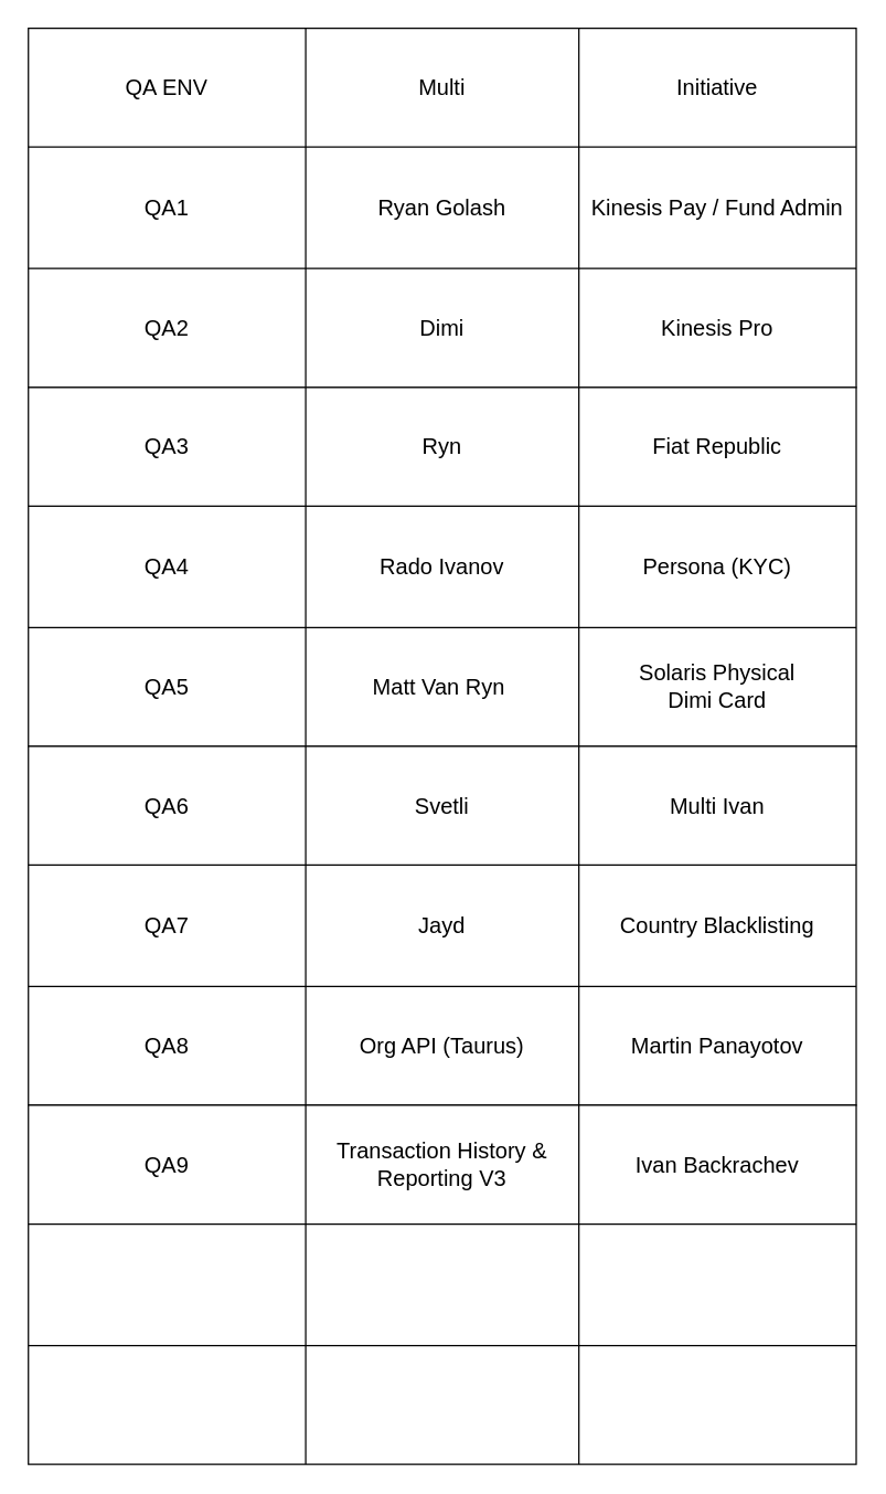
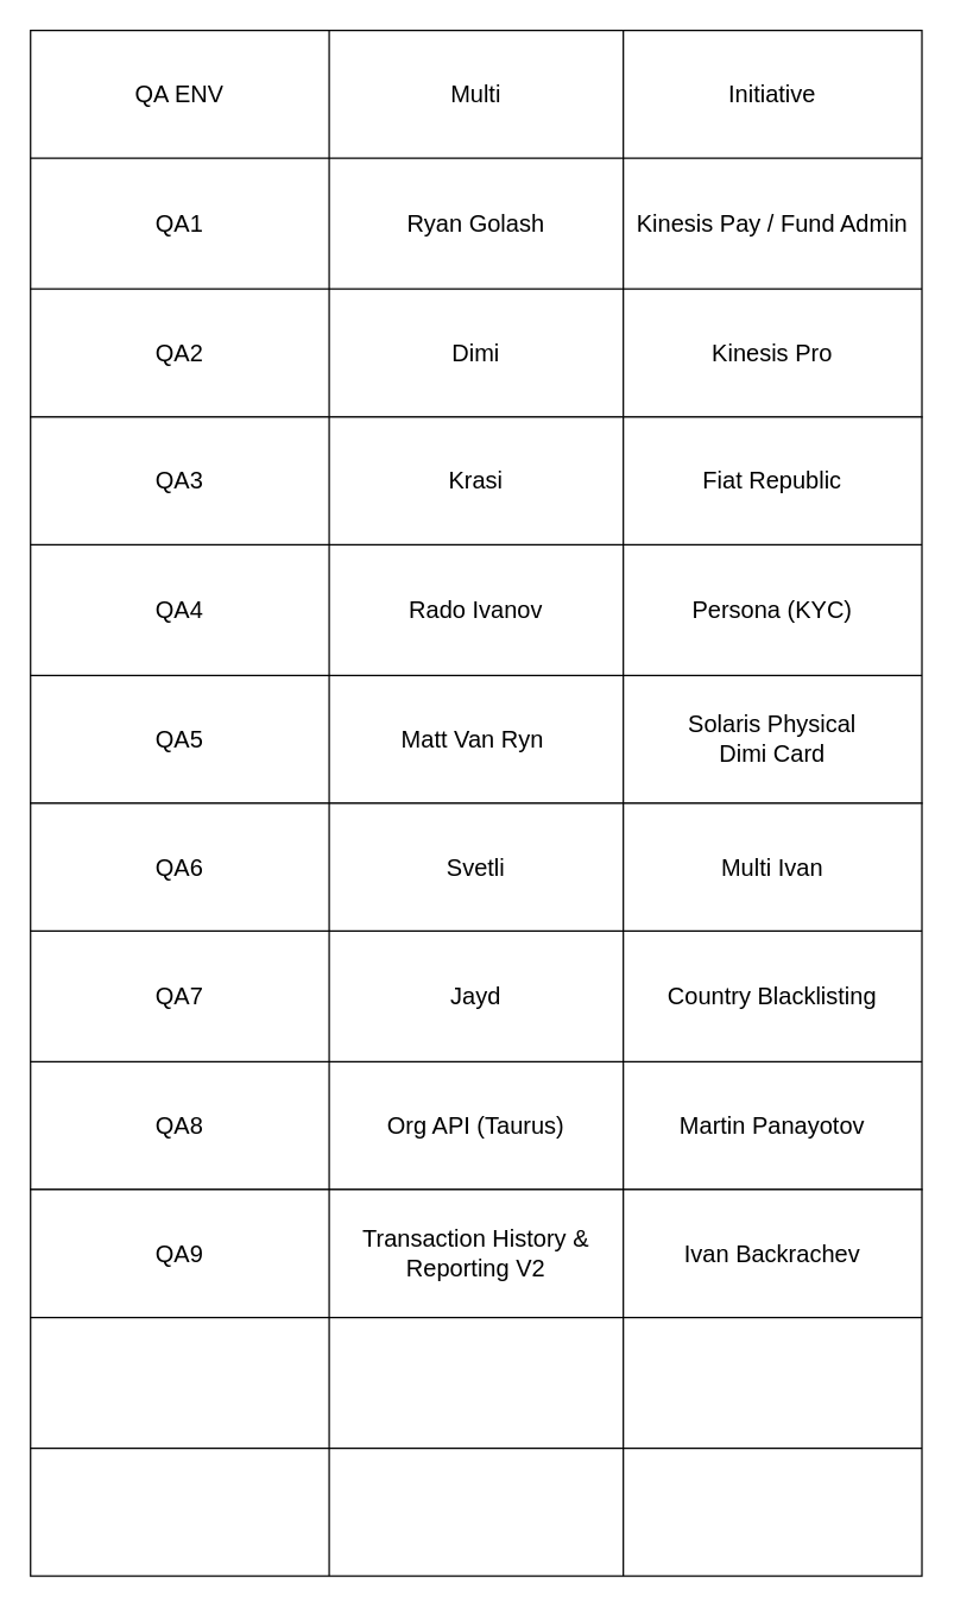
  <mxCell id="0" />
  <mxCell id="1" parent="0" />
  <mxCell id="2" value="" style="shape=table;startSize=0;container=1;collapsible=0;childLayout=tableLayout;fontSize=16;" vertex="1" parent="1"><mxGeometry x="20" y="20" width="600" height="260" as="geometry" /></mxCell>
  <mxCell id="3" value="" style="shape=tableRow;horizontal=0;startSize=0;swimlaneHead=0;swimlaneBody=0;strokeColor=inherit;top=0;left=0;bottom=0;right=0;collapsible=0;dropTarget=0;fillColor=none;points=[[0,0.5],[1,0.5]];portConstraint=eastwest;fontSize=16;" vertex="1" parent="2"><mxGeometry width="600" height="86" as="geometry" /></mxCell>
  <mxCell id="4" value="QA ENV" style="shape=partialRectangle;html=1;whiteSpace=wrap;connectable=0;strokeColor=inherit;overflow=hidden;fillColor=none;top=0;left=0;bottom=0;right=0;pointerEvents=1;fontSize=16;" vertex="1" parent="3"><mxGeometry width="201" height="86" as="geometry"><mxRectangle width="201" height="86" as="alternateBounds" /></mxGeometry></mxCell>
  <mxCell id="5" value="Multi" style="shape=partialRectangle;html=1;whiteSpace=wrap;connectable=0;strokeColor=inherit;overflow=hidden;fillColor=none;top=0;left=0;bottom=0;right=0;pointerEvents=1;fontSize=16;" vertex="1" parent="3"><mxGeometry x="201" width="198" height="86" as="geometry"><mxRectangle width="198" height="86" as="alternateBounds" /></mxGeometry></mxCell>
  <mxCell id="6" value="Initiative" style="shape=partialRectangle;html=1;whiteSpace=wrap;connectable=0;strokeColor=inherit;overflow=hidden;fillColor=none;top=0;left=0;bottom=0;right=0;pointerEvents=1;fontSize=16;" vertex="1" parent="3"><mxGeometry x="399" width="201" height="86" as="geometry"><mxRectangle width="201" height="86" as="alternateBounds" /></mxGeometry></mxCell>
  <mxCell id="7" value="" style="shape=tableRow;horizontal=0;startSize=0;swimlaneHead=0;swimlaneBody=0;strokeColor=inherit;top=0;left=0;bottom=0;right=0;collapsible=0;dropTarget=0;fillColor=none;points=[[0,0.5],[1,0.5]];portConstraint=eastwest;fontSize=16;" vertex="1" parent="2"><mxGeometry y="86" width="600" height="88" as="geometry" /></mxCell>
  <mxCell id="8" value="QA1" style="shape=partialRectangle;html=1;whiteSpace=wrap;connectable=0;strokeColor=inherit;overflow=hidden;fillColor=none;top=0;left=0;bottom=0;right=0;pointerEvents=1;fontSize=16;" vertex="1" parent="7"><mxGeometry width="201" height="88" as="geometry"><mxRectangle width="201" height="88" as="alternateBounds" /></mxGeometry></mxCell>
  <mxCell id="9" value="Ryan Golash" style="shape=partialRectangle;html=1;whiteSpace=wrap;connectable=0;strokeColor=inherit;overflow=hidden;fillColor=none;top=0;left=0;bottom=0;right=0;pointerEvents=1;fontSize=16;" vertex="1" parent="7"><mxGeometry x="201" width="198" height="88" as="geometry"><mxRectangle width="198" height="88" as="alternateBounds" /></mxGeometry></mxCell>
  <mxCell id="10" value="Kinesis Pay / Fund Admin" style="shape=partialRectangle;html=1;whiteSpace=wrap;connectable=0;strokeColor=inherit;overflow=hidden;fillColor=none;top=0;left=0;bottom=0;right=0;pointerEvents=1;fontSize=16;" vertex="1" parent="7"><mxGeometry x="399" width="201" height="88" as="geometry"><mxRectangle width="201" height="88" as="alternateBounds" /></mxGeometry></mxCell>
  <mxCell id="11" value="" style="shape=tableRow;horizontal=0;startSize=0;swimlaneHead=0;swimlaneBody=0;strokeColor=inherit;top=0;left=0;bottom=0;right=0;collapsible=0;dropTarget=0;fillColor=none;points=[[0,0.5],[1,0.5]];portConstraint=eastwest;fontSize=16;" vertex="1" parent="2"><mxGeometry y="174" width="600" height="86" as="geometry" /></mxCell>
  <mxCell id="12" value="QA2" style="shape=partialRectangle;html=1;whiteSpace=wrap;connectable=0;strokeColor=inherit;overflow=hidden;fillColor=none;top=0;left=0;bottom=0;right=0;pointerEvents=1;fontSize=16;" vertex="1" parent="11"><mxGeometry width="201" height="86" as="geometry"><mxRectangle width="201" height="86" as="alternateBounds" /></mxGeometry></mxCell>
  <mxCell id="13" value="Dimi" style="shape=partialRectangle;html=1;whiteSpace=wrap;connectable=0;strokeColor=inherit;overflow=hidden;fillColor=none;top=0;left=0;bottom=0;right=0;pointerEvents=1;fontSize=16;" vertex="1" parent="11"><mxGeometry x="201" width="198" height="86" as="geometry"><mxRectangle width="198" height="86" as="alternateBounds" /></mxGeometry></mxCell>
  <mxCell id="14" value="Kinesis Pro" style="shape=partialRectangle;html=1;whiteSpace=wrap;connectable=0;strokeColor=inherit;overflow=hidden;fillColor=none;top=0;left=0;bottom=0;right=0;pointerEvents=1;fontSize=16;" vertex="1" parent="11"><mxGeometry x="399" width="201" height="86" as="geometry"><mxRectangle width="201" height="86" as="alternateBounds" /></mxGeometry></mxCell>
  <mxCell id="15" value="" style="shape=table;startSize=0;container=1;collapsible=0;childLayout=tableLayout;fontSize=16;" vertex="1" parent="1"><mxGeometry x="20" y="280" width="600" height="260" as="geometry" /></mxCell>
  <mxCell id="16" value="" style="shape=tableRow;horizontal=0;startSize=0;swimlaneHead=0;swimlaneBody=0;strokeColor=inherit;top=0;left=0;bottom=0;right=0;collapsible=0;dropTarget=0;fillColor=none;points=[[0,0.5],[1,0.5]];portConstraint=eastwest;fontSize=16;" vertex="1" parent="15"><mxGeometry width="600" height="86" as="geometry" /></mxCell>
  <mxCell id="17" value="QA3" style="shape=partialRectangle;html=1;whiteSpace=wrap;connectable=0;strokeColor=inherit;overflow=hidden;fillColor=none;top=0;left=0;bottom=0;right=0;pointerEvents=1;fontSize=16;" vertex="1" parent="16"><mxGeometry width="201" height="86" as="geometry"><mxRectangle width="201" height="86" as="alternateBounds" /></mxGeometry></mxCell>
- <mxCell id="18" value="Ryn" style="shape=partialRectangle;html=1;whiteSpace=wrap;connectable=0;strokeColor=inherit;overflow=hidden;fillColor=none;top=0;left=0;bottom=0;right=0;pointerEvents=1;fontSize=16;" vertex="1" parent="16"><mxGeometry x="201" width="198" height="86" as="geometry"><mxRectangle width="198" height="86" as="alternateBounds" /></mxGeometry></mxCell>
+ <mxCell id="18" value="Krasi" style="shape=partialRectangle;html=1;whiteSpace=wrap;connectable=0;strokeColor=inherit;overflow=hidden;fillColor=none;top=0;left=0;bottom=0;right=0;pointerEvents=1;fontSize=16;" vertex="1" parent="16"><mxGeometry x="201" width="198" height="86" as="geometry"><mxRectangle width="198" height="86" as="alternateBounds" /></mxGeometry></mxCell>
  <mxCell id="19" value="Fiat Republic" style="shape=partialRectangle;html=1;whiteSpace=wrap;connectable=0;strokeColor=inherit;overflow=hidden;fillColor=none;top=0;left=0;bottom=0;right=0;pointerEvents=1;fontSize=16;" vertex="1" parent="16"><mxGeometry x="399" width="201" height="86" as="geometry"><mxRectangle width="201" height="86" as="alternateBounds" /></mxGeometry></mxCell>
  <mxCell id="20" value="" style="shape=tableRow;horizontal=0;startSize=0;swimlaneHead=0;swimlaneBody=0;strokeColor=inherit;top=0;left=0;bottom=0;right=0;collapsible=0;dropTarget=0;fillColor=none;points=[[0,0.5],[1,0.5]];portConstraint=eastwest;fontSize=16;" vertex="1" parent="15"><mxGeometry y="86" width="600" height="88" as="geometry" /></mxCell>
  <mxCell id="21" value="QA4" style="shape=partialRectangle;html=1;whiteSpace=wrap;connectable=0;strokeColor=inherit;overflow=hidden;fillColor=none;top=0;left=0;bottom=0;right=0;pointerEvents=1;fontSize=16;" vertex="1" parent="20"><mxGeometry width="201" height="88" as="geometry"><mxRectangle width="201" height="88" as="alternateBounds" /></mxGeometry></mxCell>
  <mxCell id="22" value="Rado Ivanov" style="shape=partialRectangle;html=1;whiteSpace=wrap;connectable=0;strokeColor=inherit;overflow=hidden;fillColor=none;top=0;left=0;bottom=0;right=0;pointerEvents=1;fontSize=16;" vertex="1" parent="20"><mxGeometry x="201" width="198" height="88" as="geometry"><mxRectangle width="198" height="88" as="alternateBounds" /></mxGeometry></mxCell>
  <mxCell id="23" value="Persona (KYC)" style="shape=partialRectangle;html=1;whiteSpace=wrap;connectable=0;strokeColor=inherit;overflow=hidden;fillColor=none;top=0;left=0;bottom=0;right=0;pointerEvents=1;fontSize=16;" vertex="1" parent="20"><mxGeometry x="399" width="201" height="88" as="geometry"><mxRectangle width="201" height="88" as="alternateBounds" /></mxGeometry></mxCell>
  <mxCell id="24" value="" style="shape=tableRow;horizontal=0;startSize=0;swimlaneHead=0;swimlaneBody=0;strokeColor=inherit;top=0;left=0;bottom=0;right=0;collapsible=0;dropTarget=0;fillColor=none;points=[[0,0.5],[1,0.5]];portConstraint=eastwest;fontSize=16;" vertex="1" parent="15"><mxGeometry y="174" width="600" height="86" as="geometry" /></mxCell>
  <mxCell id="25" value="QA5" style="shape=partialRectangle;html=1;whiteSpace=wrap;connectable=0;strokeColor=inherit;overflow=hidden;fillColor=none;top=0;left=0;bottom=0;right=0;pointerEvents=1;fontSize=16;" vertex="1" parent="24"><mxGeometry width="201" height="86" as="geometry"><mxRectangle width="201" height="86" as="alternateBounds" /></mxGeometry></mxCell>
  <mxCell id="26" value="Matt Van Ryn&amp;nbsp;" style="shape=partialRectangle;html=1;whiteSpace=wrap;connectable=0;strokeColor=inherit;overflow=hidden;fillColor=none;top=0;left=0;bottom=0;right=0;pointerEvents=1;fontSize=16;" vertex="1" parent="24"><mxGeometry x="201" width="198" height="86" as="geometry"><mxRectangle width="198" height="86" as="alternateBounds" /></mxGeometry></mxCell>
  <mxCell id="27" value="Solaris Physical&lt;br style=&quot;border-color: var(--border-color);&quot;&gt;Dimi Card" style="shape=partialRectangle;html=1;whiteSpace=wrap;connectable=0;strokeColor=inherit;overflow=hidden;fillColor=none;top=0;left=0;bottom=0;right=0;pointerEvents=1;fontSize=16;" vertex="1" parent="24"><mxGeometry x="399" width="201" height="86" as="geometry"><mxRectangle width="201" height="86" as="alternateBounds" /></mxGeometry></mxCell>
  <mxCell id="28" value="" style="shape=table;startSize=0;container=1;collapsible=0;childLayout=tableLayout;fontSize=16;" vertex="1" parent="1"><mxGeometry x="20" y="540" width="600" height="260" as="geometry" /></mxCell>
  <mxCell id="29" value="" style="shape=tableRow;horizontal=0;startSize=0;swimlaneHead=0;swimlaneBody=0;strokeColor=inherit;top=0;left=0;bottom=0;right=0;collapsible=0;dropTarget=0;fillColor=none;points=[[0,0.5],[1,0.5]];portConstraint=eastwest;fontSize=16;" vertex="1" parent="28"><mxGeometry width="600" height="86" as="geometry" /></mxCell>
  <mxCell id="30" value="QA6" style="shape=partialRectangle;html=1;whiteSpace=wrap;connectable=0;strokeColor=inherit;overflow=hidden;fillColor=none;top=0;left=0;bottom=0;right=0;pointerEvents=1;fontSize=16;" vertex="1" parent="29"><mxGeometry width="201" height="86" as="geometry"><mxRectangle width="201" height="86" as="alternateBounds" /></mxGeometry></mxCell>
  <mxCell id="31" value="Svetli" style="shape=partialRectangle;html=1;whiteSpace=wrap;connectable=0;strokeColor=inherit;overflow=hidden;fillColor=none;top=0;left=0;bottom=0;right=0;pointerEvents=1;fontSize=16;" vertex="1" parent="29"><mxGeometry x="201" width="198" height="86" as="geometry"><mxRectangle width="198" height="86" as="alternateBounds" /></mxGeometry></mxCell>
  <mxCell id="32" value="Multi Ivan" style="shape=partialRectangle;html=1;whiteSpace=wrap;connectable=0;strokeColor=inherit;overflow=hidden;fillColor=none;top=0;left=0;bottom=0;right=0;pointerEvents=1;fontSize=16;" vertex="1" parent="29"><mxGeometry x="399" width="201" height="86" as="geometry"><mxRectangle width="201" height="86" as="alternateBounds" /></mxGeometry></mxCell>
  <mxCell id="33" value="" style="shape=tableRow;horizontal=0;startSize=0;swimlaneHead=0;swimlaneBody=0;strokeColor=inherit;top=0;left=0;bottom=0;right=0;collapsible=0;dropTarget=0;fillColor=none;points=[[0,0.5],[1,0.5]];portConstraint=eastwest;fontSize=16;" vertex="1" parent="28"><mxGeometry y="86" width="600" height="88" as="geometry" /></mxCell>
  <mxCell id="34" value="QA7" style="shape=partialRectangle;html=1;whiteSpace=wrap;connectable=0;strokeColor=inherit;overflow=hidden;fillColor=none;top=0;left=0;bottom=0;right=0;pointerEvents=1;fontSize=16;" vertex="1" parent="33"><mxGeometry width="201" height="88" as="geometry"><mxRectangle width="201" height="88" as="alternateBounds" /></mxGeometry></mxCell>
  <mxCell id="35" value="Jayd" style="shape=partialRectangle;html=1;whiteSpace=wrap;connectable=0;strokeColor=inherit;overflow=hidden;fillColor=none;top=0;left=0;bottom=0;right=0;pointerEvents=1;fontSize=16;" vertex="1" parent="33"><mxGeometry x="201" width="198" height="88" as="geometry"><mxRectangle width="198" height="88" as="alternateBounds" /></mxGeometry></mxCell>
  <mxCell id="36" value="Country Blacklisting" style="shape=partialRectangle;html=1;whiteSpace=wrap;connectable=0;strokeColor=inherit;overflow=hidden;fillColor=none;top=0;left=0;bottom=0;right=0;pointerEvents=1;fontSize=16;" vertex="1" parent="33"><mxGeometry x="399" width="201" height="88" as="geometry"><mxRectangle width="201" height="88" as="alternateBounds" /></mxGeometry></mxCell>
  <mxCell id="37" value="" style="shape=tableRow;horizontal=0;startSize=0;swimlaneHead=0;swimlaneBody=0;strokeColor=inherit;top=0;left=0;bottom=0;right=0;collapsible=0;dropTarget=0;fillColor=none;points=[[0,0.5],[1,0.5]];portConstraint=eastwest;fontSize=16;" vertex="1" parent="28"><mxGeometry y="174" width="600" height="86" as="geometry" /></mxCell>
  <mxCell id="38" value="QA8" style="shape=partialRectangle;html=1;whiteSpace=wrap;connectable=0;strokeColor=inherit;overflow=hidden;fillColor=none;top=0;left=0;bottom=0;right=0;pointerEvents=1;fontSize=16;" vertex="1" parent="37"><mxGeometry width="201" height="86" as="geometry"><mxRectangle width="201" height="86" as="alternateBounds" /></mxGeometry></mxCell>
  <mxCell id="39" value="Org API (Taurus)" style="shape=partialRectangle;html=1;whiteSpace=wrap;connectable=0;strokeColor=inherit;overflow=hidden;fillColor=none;top=0;left=0;bottom=0;right=0;pointerEvents=1;fontSize=16;" vertex="1" parent="37"><mxGeometry x="201" width="198" height="86" as="geometry"><mxRectangle width="198" height="86" as="alternateBounds" /></mxGeometry></mxCell>
  <mxCell id="40" value="Martin Panayotov" style="shape=partialRectangle;html=1;whiteSpace=wrap;connectable=0;strokeColor=inherit;overflow=hidden;fillColor=none;top=0;left=0;bottom=0;right=0;pointerEvents=1;fontSize=16;" vertex="1" parent="37"><mxGeometry x="399" width="201" height="86" as="geometry"><mxRectangle width="201" height="86" as="alternateBounds" /></mxGeometry></mxCell>
  <mxCell id="41" value="" style="shape=table;startSize=0;container=1;collapsible=0;childLayout=tableLayout;fontSize=16;" vertex="1" parent="1"><mxGeometry x="20" y="800" width="600" height="260" as="geometry" /></mxCell>
  <mxCell id="42" value="" style="shape=tableRow;horizontal=0;startSize=0;swimlaneHead=0;swimlaneBody=0;strokeColor=inherit;top=0;left=0;bottom=0;right=0;collapsible=0;dropTarget=0;fillColor=none;points=[[0,0.5],[1,0.5]];portConstraint=eastwest;fontSize=16;" vertex="1" parent="41"><mxGeometry width="600" height="86" as="geometry" /></mxCell>
  <mxCell id="43" value="QA9" style="shape=partialRectangle;html=1;whiteSpace=wrap;connectable=0;strokeColor=inherit;overflow=hidden;fillColor=none;top=0;left=0;bottom=0;right=0;pointerEvents=1;fontSize=16;" vertex="1" parent="42"><mxGeometry width="201" height="86" as="geometry"><mxRectangle width="201" height="86" as="alternateBounds" /></mxGeometry></mxCell>
- <mxCell id="44" value="Transaction History &amp;amp; Reporting V3" style="shape=partialRectangle;html=1;whiteSpace=wrap;connectable=0;strokeColor=inherit;overflow=hidden;fillColor=none;top=0;left=0;bottom=0;right=0;pointerEvents=1;fontSize=16;" vertex="1" parent="42"><mxGeometry x="201" width="198" height="86" as="geometry"><mxRectangle width="198" height="86" as="alternateBounds" /></mxGeometry></mxCell>
+ <mxCell id="44" value="Transaction History &amp;amp; Reporting V2" style="shape=partialRectangle;html=1;whiteSpace=wrap;connectable=0;strokeColor=inherit;overflow=hidden;fillColor=none;top=0;left=0;bottom=0;right=0;pointerEvents=1;fontSize=16;" vertex="1" parent="42"><mxGeometry x="201" width="198" height="86" as="geometry"><mxRectangle width="198" height="86" as="alternateBounds" /></mxGeometry></mxCell>
  <mxCell id="45" value="Ivan Backrachev" style="shape=partialRectangle;html=1;whiteSpace=wrap;connectable=0;strokeColor=inherit;overflow=hidden;fillColor=none;top=0;left=0;bottom=0;right=0;pointerEvents=1;fontSize=16;" vertex="1" parent="42"><mxGeometry x="399" width="201" height="86" as="geometry"><mxRectangle width="201" height="86" as="alternateBounds" /></mxGeometry></mxCell>
  <mxCell id="46" value="" style="shape=tableRow;horizontal=0;startSize=0;swimlaneHead=0;swimlaneBody=0;strokeColor=inherit;top=0;left=0;bottom=0;right=0;collapsible=0;dropTarget=0;fillColor=none;points=[[0,0.5],[1,0.5]];portConstraint=eastwest;fontSize=16;" vertex="1" parent="41"><mxGeometry y="86" width="600" height="88" as="geometry" /></mxCell>
  <mxCell id="47" value="" style="shape=partialRectangle;html=1;whiteSpace=wrap;connectable=0;strokeColor=inherit;overflow=hidden;fillColor=none;top=0;left=0;bottom=0;right=0;pointerEvents=1;fontSize=16;" vertex="1" parent="46"><mxGeometry width="201" height="88" as="geometry"><mxRectangle width="201" height="88" as="alternateBounds" /></mxGeometry></mxCell>
  <mxCell id="48" value="" style="shape=partialRectangle;html=1;whiteSpace=wrap;connectable=0;strokeColor=inherit;overflow=hidden;fillColor=none;top=0;left=0;bottom=0;right=0;pointerEvents=1;fontSize=16;" vertex="1" parent="46"><mxGeometry x="201" width="198" height="88" as="geometry"><mxRectangle width="198" height="88" as="alternateBounds" /></mxGeometry></mxCell>
  <mxCell id="49" value="" style="shape=partialRectangle;html=1;whiteSpace=wrap;connectable=0;strokeColor=inherit;overflow=hidden;fillColor=none;top=0;left=0;bottom=0;right=0;pointerEvents=1;fontSize=16;" vertex="1" parent="46"><mxGeometry x="399" width="201" height="88" as="geometry"><mxRectangle width="201" height="88" as="alternateBounds" /></mxGeometry></mxCell>
  <mxCell id="50" value="" style="shape=tableRow;horizontal=0;startSize=0;swimlaneHead=0;swimlaneBody=0;strokeColor=inherit;top=0;left=0;bottom=0;right=0;collapsible=0;dropTarget=0;fillColor=none;points=[[0,0.5],[1,0.5]];portConstraint=eastwest;fontSize=16;" vertex="1" parent="41"><mxGeometry y="174" width="600" height="86" as="geometry" /></mxCell>
  <mxCell id="51" value="" style="shape=partialRectangle;html=1;whiteSpace=wrap;connectable=0;strokeColor=inherit;overflow=hidden;fillColor=none;top=0;left=0;bottom=0;right=0;pointerEvents=1;fontSize=16;" vertex="1" parent="50"><mxGeometry width="201" height="86" as="geometry"><mxRectangle width="201" height="86" as="alternateBounds" /></mxGeometry></mxCell>
  <mxCell id="52" value="" style="shape=partialRectangle;html=1;whiteSpace=wrap;connectable=0;strokeColor=inherit;overflow=hidden;fillColor=none;top=0;left=0;bottom=0;right=0;pointerEvents=1;fontSize=16;" vertex="1" parent="50"><mxGeometry x="201" width="198" height="86" as="geometry"><mxRectangle width="198" height="86" as="alternateBounds" /></mxGeometry></mxCell>
  <mxCell id="53" value="" style="shape=partialRectangle;html=1;whiteSpace=wrap;connectable=0;strokeColor=inherit;overflow=hidden;fillColor=none;top=0;left=0;bottom=0;right=0;pointerEvents=1;fontSize=16;" vertex="1" parent="50"><mxGeometry x="399" width="201" height="86" as="geometry"><mxRectangle width="201" height="86" as="alternateBounds" /></mxGeometry></mxCell>
